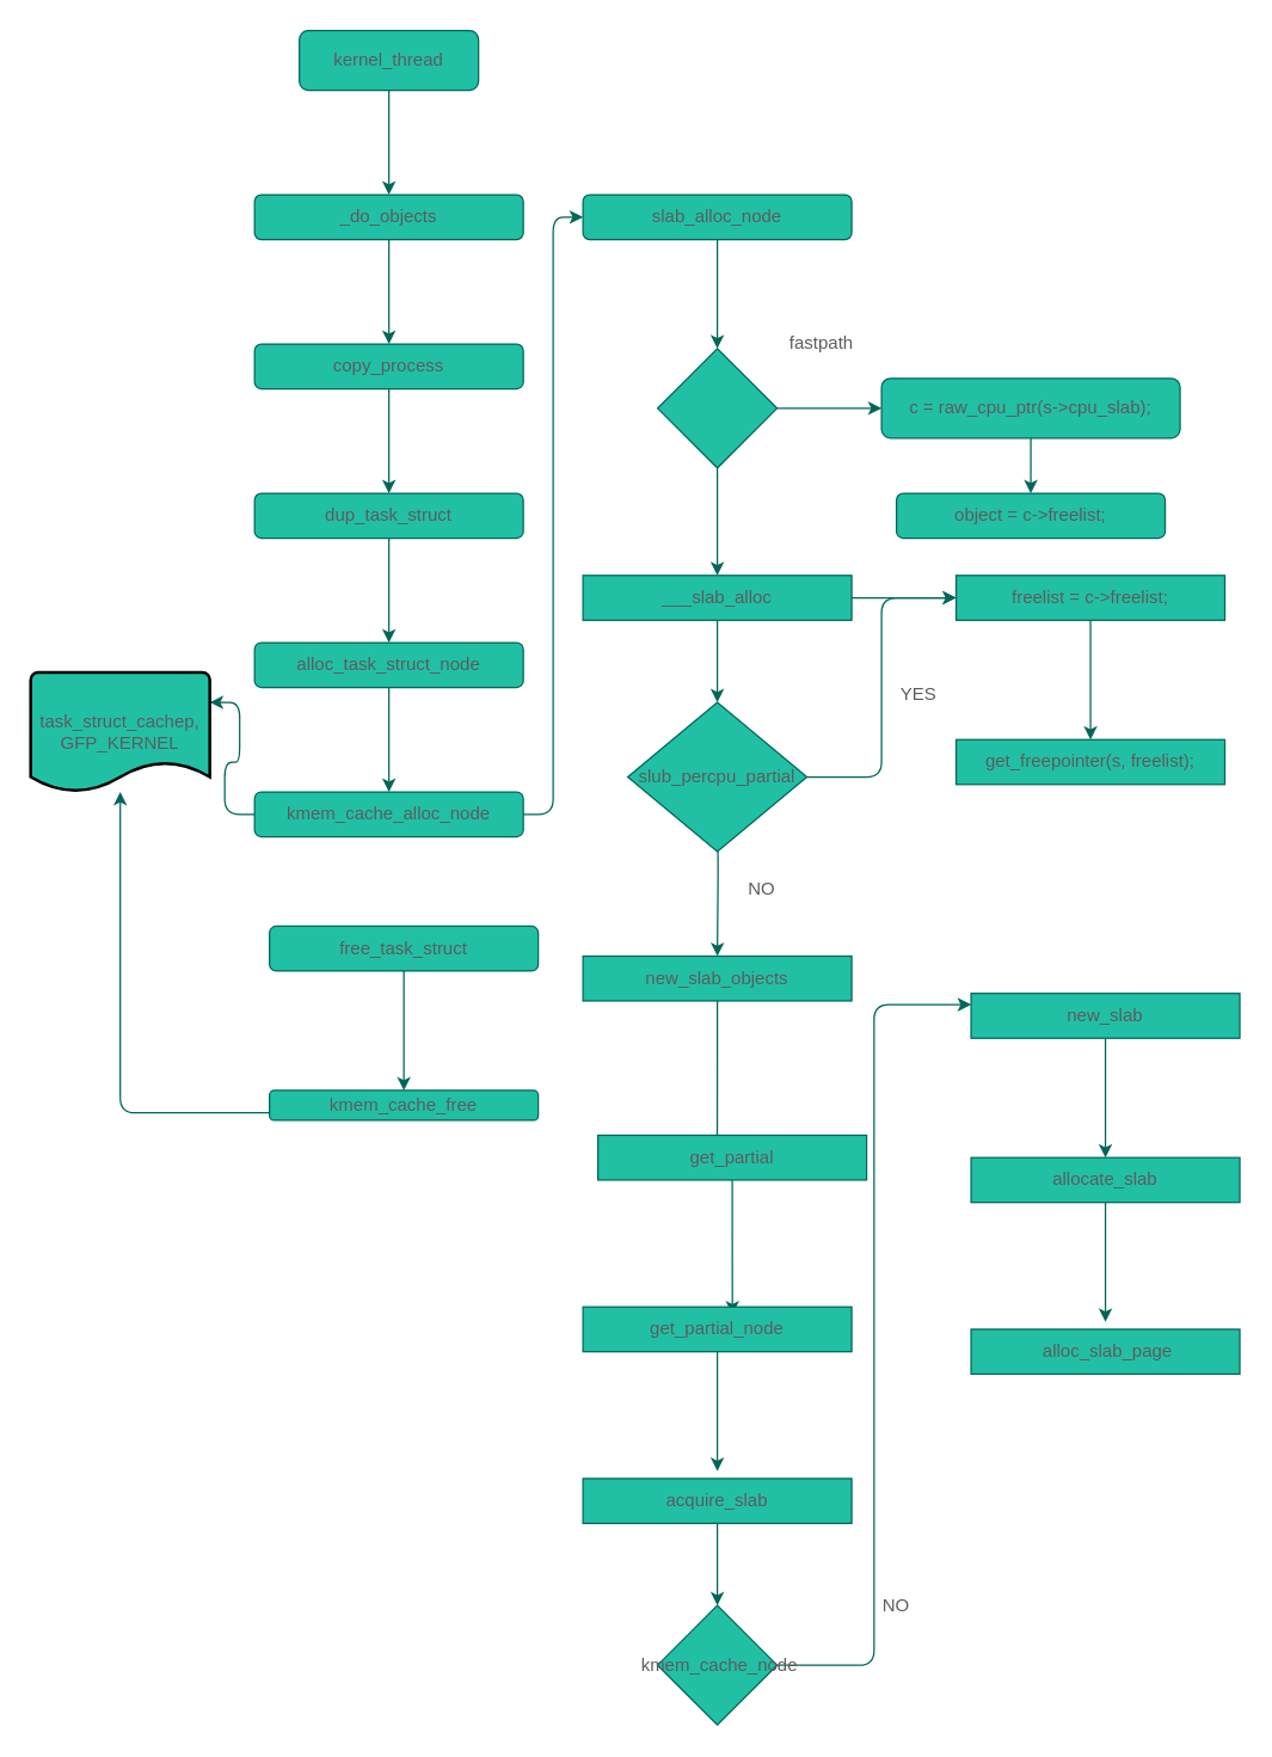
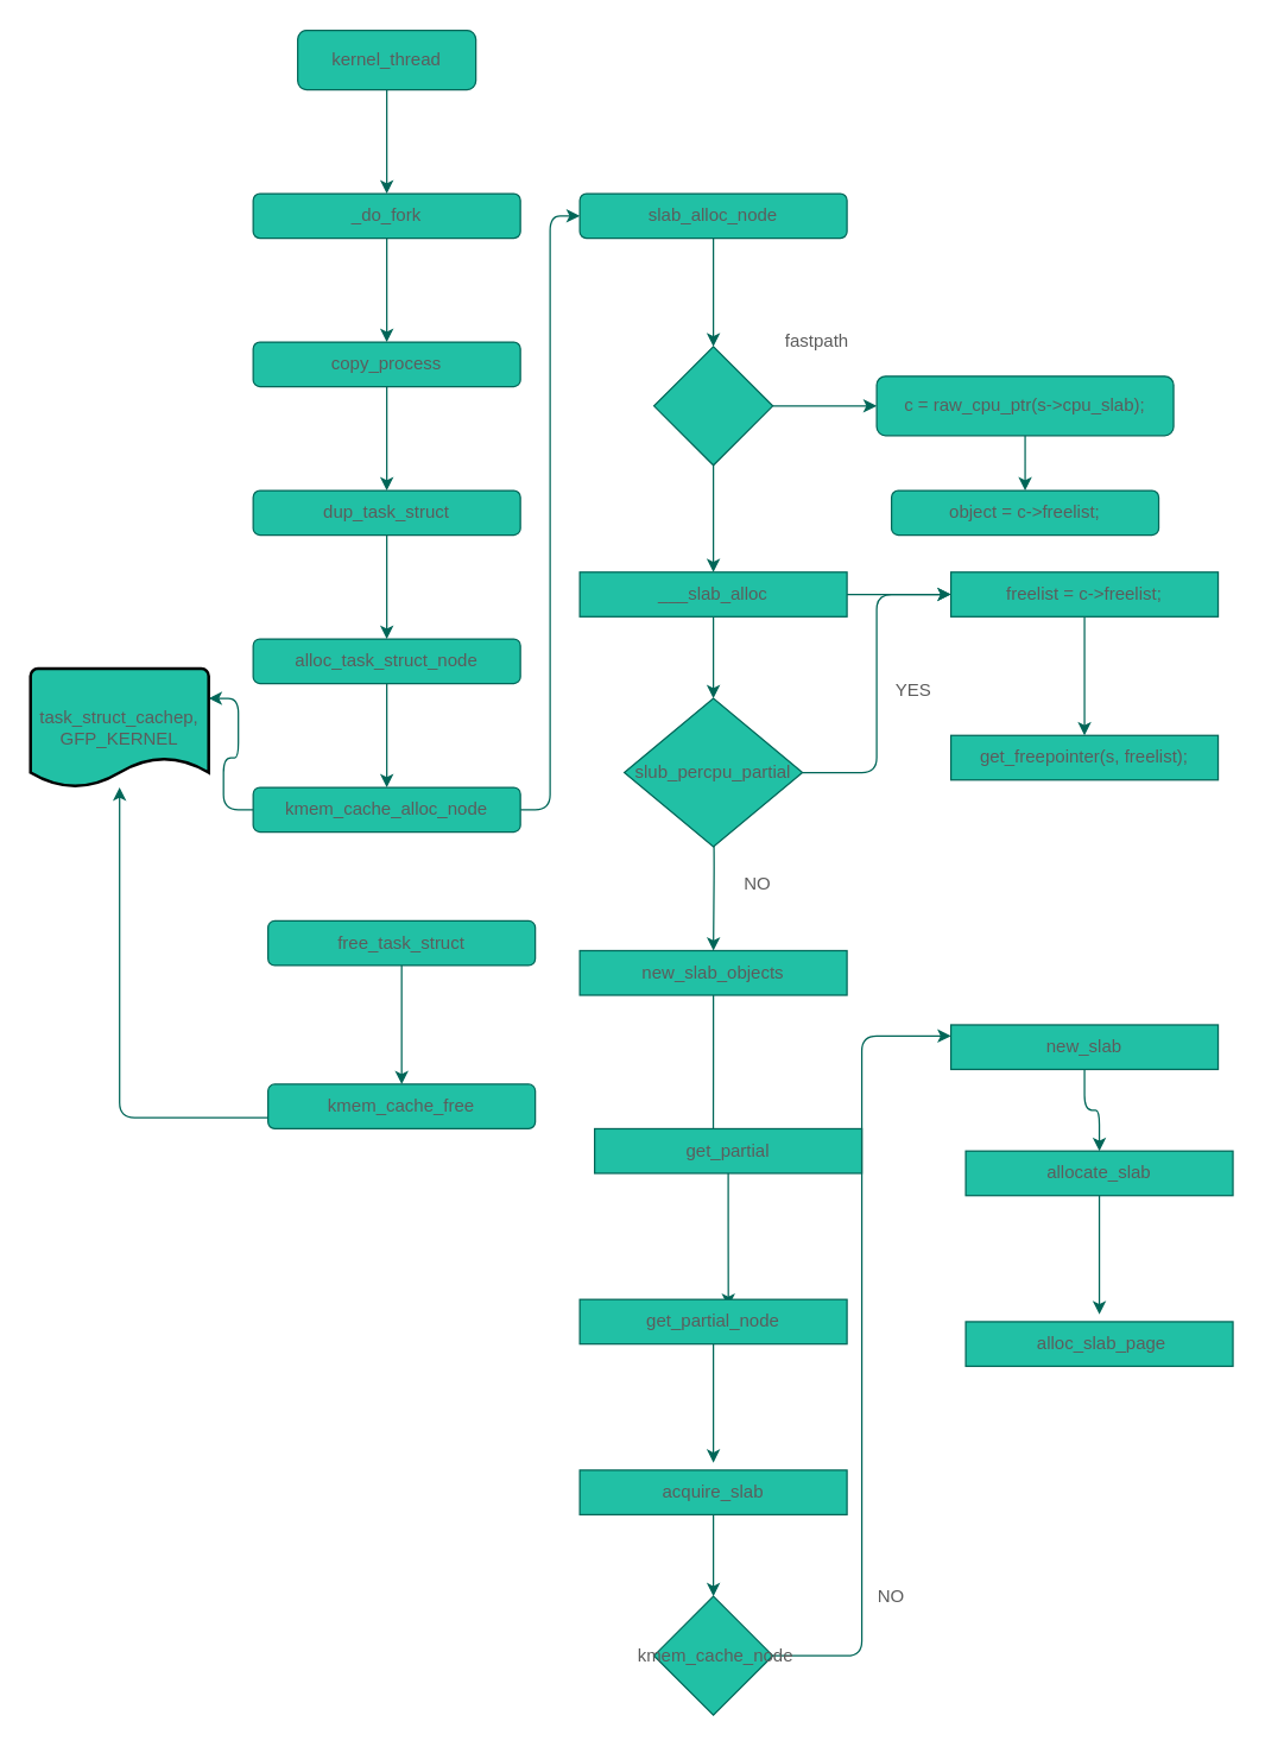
  <mxCell id="0" />
  <mxCell id="1" parent="0" />
  <mxCell id="2" value="" style="edgeStyle=orthogonalEdgeStyle;rounded=0;orthogonalLoop=1;jettySize=auto;html=1;strokeColor=#006658;fontColor=#5C5C5C;" edge="1" parent="1" source="3" target="5"><mxGeometry relative="1" as="geometry" /></mxCell>
  <mxCell id="3" value="kernel_thread" style="rounded=1;whiteSpace=wrap;html=1;fontSize=12;glass=0;strokeWidth=1;shadow=0;fillColor=#21C0A5;strokeColor=#006658;fontColor=#5C5C5C;" parent="1" vertex="1"><mxGeometry x="200" y="20" width="120" height="40" as="geometry" /></mxCell>
  <mxCell id="4" value="" style="edgeStyle=orthogonalEdgeStyle;rounded=0;orthogonalLoop=1;jettySize=auto;html=1;strokeColor=#006658;fontColor=#5C5C5C;" edge="1" parent="1" source="5" target="7"><mxGeometry relative="1" as="geometry" /></mxCell>
- <mxCell id="5" value="_do_objects" style="whiteSpace=wrap;html=1;rounded=1;glass=0;strokeWidth=1;shadow=0;fillColor=#21C0A5;strokeColor=#006658;fontColor=#5C5C5C;" vertex="1" parent="1"><mxGeometry x="170" y="130" width="180" height="30" as="geometry" /></mxCell>
+ <mxCell id="5" value="_do_fork" style="whiteSpace=wrap;html=1;rounded=1;glass=0;strokeWidth=1;shadow=0;fillColor=#21C0A5;strokeColor=#006658;fontColor=#5C5C5C;" vertex="1" parent="1"><mxGeometry x="170" y="130" width="180" height="30" as="geometry" /></mxCell>
  <mxCell id="6" value="" style="edgeStyle=orthogonalEdgeStyle;rounded=0;orthogonalLoop=1;jettySize=auto;html=1;strokeColor=#006658;fontColor=#5C5C5C;" edge="1" parent="1" source="7" target="9"><mxGeometry relative="1" as="geometry" /></mxCell>
  <mxCell id="7" value="copy_process" style="whiteSpace=wrap;html=1;rounded=1;glass=0;strokeWidth=1;shadow=0;fillColor=#21C0A5;strokeColor=#006658;fontColor=#5C5C5C;" vertex="1" parent="1"><mxGeometry x="170" y="230" width="180" height="30" as="geometry" /></mxCell>
  <mxCell id="8" value="" style="edgeStyle=orthogonalEdgeStyle;rounded=0;orthogonalLoop=1;jettySize=auto;html=1;strokeColor=#006658;fontColor=#5C5C5C;" edge="1" parent="1" source="9" target="11"><mxGeometry relative="1" as="geometry" /></mxCell>
  <mxCell id="9" value="dup_task_struct" style="whiteSpace=wrap;html=1;rounded=1;glass=0;strokeWidth=1;shadow=0;fillColor=#21C0A5;strokeColor=#006658;fontColor=#5C5C5C;" vertex="1" parent="1"><mxGeometry x="170" y="330" width="180" height="30" as="geometry" /></mxCell>
  <mxCell id="10" value="" style="edgeStyle=orthogonalEdgeStyle;curved=0;rounded=1;sketch=0;orthogonalLoop=1;jettySize=auto;html=1;fontColor=#5C5C5C;strokeColor=#006658;fillColor=#21C0A5;" edge="1" parent="1" source="11" target="14"><mxGeometry relative="1" as="geometry" /></mxCell>
  <mxCell id="11" value="alloc_task_struct_node" style="whiteSpace=wrap;html=1;rounded=1;glass=0;strokeWidth=1;shadow=0;fillColor=#21C0A5;strokeColor=#006658;fontColor=#5C5C5C;" vertex="1" parent="1"><mxGeometry x="170" y="430" width="180" height="30" as="geometry" /></mxCell>
  <mxCell id="12" style="edgeStyle=orthogonalEdgeStyle;curved=0;rounded=1;sketch=0;orthogonalLoop=1;jettySize=auto;html=1;exitX=0;exitY=0.5;exitDx=0;exitDy=0;fontColor=#5C5C5C;strokeColor=#006658;fillColor=#21C0A5;entryX=1;entryY=0.25;entryDx=0;entryDy=0;entryPerimeter=0;" edge="1" parent="1" source="14" target="15"><mxGeometry relative="1" as="geometry"><mxPoint x="150" y="470" as="targetPoint" /></mxGeometry></mxCell>
  <mxCell id="13" value="" style="edgeStyle=orthogonalEdgeStyle;curved=0;rounded=1;sketch=0;orthogonalLoop=1;jettySize=auto;html=1;fontColor=#5C5C5C;strokeColor=#006658;fillColor=#21C0A5;entryX=0;entryY=0.5;entryDx=0;entryDy=0;" edge="1" parent="1" source="14" target="21"><mxGeometry relative="1" as="geometry" /></mxCell>
  <mxCell id="14" value="kmem_cache_alloc_node" style="whiteSpace=wrap;html=1;fillColor=#21C0A5;strokeColor=#006658;fontColor=#5C5C5C;rounded=1;glass=0;strokeWidth=1;shadow=0;" vertex="1" parent="1"><mxGeometry x="170" y="530" width="180" height="30" as="geometry" /></mxCell>
  <mxCell id="15" value="task_struct_cachep, GFP_KERNEL" style="strokeWidth=2;html=1;shape=mxgraph.flowchart.document2;whiteSpace=wrap;size=0.25;rounded=0;sketch=0;fontColor=#5C5C5C;fillColor=#21C0A5;" vertex="1" parent="1"><mxGeometry x="20" y="450" width="120" height="80" as="geometry" /></mxCell>
  <mxCell id="16" style="edgeStyle=orthogonalEdgeStyle;curved=0;rounded=1;sketch=0;orthogonalLoop=1;jettySize=auto;html=1;exitX=0;exitY=0.75;exitDx=0;exitDy=0;fontColor=#5C5C5C;strokeColor=#006658;fillColor=#21C0A5;" edge="1" parent="1" source="19" target="15"><mxGeometry relative="1" as="geometry" /></mxCell>
  <mxCell id="17" value="" style="edgeStyle=orthogonalEdgeStyle;curved=0;rounded=1;sketch=0;orthogonalLoop=1;jettySize=auto;html=1;fontColor=#5C5C5C;strokeColor=#006658;fillColor=#21C0A5;" edge="1" parent="1" source="18" target="19"><mxGeometry relative="1" as="geometry" /></mxCell>
  <mxCell id="18" value="free_task_struct" style="whiteSpace=wrap;html=1;rounded=1;glass=0;strokeWidth=1;shadow=0;fillColor=#21C0A5;strokeColor=#006658;fontColor=#5C5C5C;" vertex="1" parent="1"><mxGeometry x="180" y="620" width="180" height="30" as="geometry" /></mxCell>
- <mxCell id="19" value="kmem_cache_free" style="whiteSpace=wrap;html=1;rounded=1;glass=0;strokeWidth=1;shadow=0;fillColor=#21C0A5;strokeColor=#006658;fontColor=#5C5C5C;" vertex="1" parent="1"><mxGeometry x="180" y="730" width="180" height="20" as="geometry" /></mxCell>
+ <mxCell id="19" value="kmem_cache_free" style="whiteSpace=wrap;html=1;rounded=1;glass=0;strokeWidth=1;shadow=0;fillColor=#21C0A5;strokeColor=#006658;fontColor=#5C5C5C;" vertex="1" parent="1"><mxGeometry x="180" y="730" width="180" height="30" as="geometry" /></mxCell>
  <mxCell id="20" value="" style="edgeStyle=orthogonalEdgeStyle;curved=0;rounded=1;sketch=0;orthogonalLoop=1;jettySize=auto;html=1;fontColor=#5C5C5C;strokeColor=#006658;fillColor=#21C0A5;" edge="1" parent="1" source="21" target="24"><mxGeometry relative="1" as="geometry" /></mxCell>
  <mxCell id="21" value="slab_alloc_node" style="whiteSpace=wrap;html=1;fillColor=#21C0A5;strokeColor=#006658;fontColor=#5C5C5C;rounded=1;glass=0;strokeWidth=1;shadow=0;" vertex="1" parent="1"><mxGeometry x="390" y="130" width="180" height="30" as="geometry" /></mxCell>
  <mxCell id="22" value="" style="edgeStyle=orthogonalEdgeStyle;curved=0;rounded=1;sketch=0;orthogonalLoop=1;jettySize=auto;html=1;fontColor=#5C5C5C;strokeColor=#006658;fillColor=#21C0A5;" edge="1" parent="1" source="24" target="26"><mxGeometry relative="1" as="geometry" /></mxCell>
  <mxCell id="23" value="" style="edgeStyle=orthogonalEdgeStyle;curved=0;rounded=1;sketch=0;orthogonalLoop=1;jettySize=auto;html=1;fontColor=#5C5C5C;strokeColor=#006658;fillColor=#21C0A5;" edge="1" parent="1" source="24" target="29"><mxGeometry relative="1" as="geometry" /></mxCell>
  <mxCell id="24" value="" style="rhombus;whiteSpace=wrap;html=1;fillColor=#21C0A5;strokeColor=#006658;fontColor=#5C5C5C;rounded=1;glass=0;strokeWidth=1;shadow=0;arcSize=0;" vertex="1" parent="1"><mxGeometry x="440" y="233" width="80" height="80" as="geometry" /></mxCell>
  <mxCell id="25" value="" style="edgeStyle=orthogonalEdgeStyle;curved=0;rounded=1;sketch=0;orthogonalLoop=1;jettySize=auto;html=1;fontColor=#5C5C5C;strokeColor=#006658;fillColor=#21C0A5;" edge="1" parent="1" source="26" target="44"><mxGeometry relative="1" as="geometry" /></mxCell>
  <mxCell id="26" value="&lt;div&gt;c = raw_cpu_ptr(s-&amp;gt;cpu_slab);&lt;br&gt;&lt;/div&gt;" style="whiteSpace=wrap;html=1;fillColor=#21C0A5;strokeColor=#006658;fontColor=#5C5C5C;rounded=1;glass=0;strokeWidth=1;shadow=0;" vertex="1" parent="1"><mxGeometry x="590" y="253" width="200" height="40" as="geometry" /></mxCell>
  <mxCell id="27" value="" style="edgeStyle=orthogonalEdgeStyle;curved=0;rounded=1;sketch=0;orthogonalLoop=1;jettySize=auto;html=1;fontColor=#5C5C5C;strokeColor=#006658;fillColor=#21C0A5;" edge="1" parent="1" source="29" target="46"><mxGeometry relative="1" as="geometry" /></mxCell>
  <mxCell id="28" value="" style="edgeStyle=orthogonalEdgeStyle;curved=0;rounded=1;sketch=0;orthogonalLoop=1;jettySize=auto;html=1;fontColor=#5C5C5C;strokeColor=#006658;fillColor=#21C0A5;" edge="1" parent="1" source="29" target="50"><mxGeometry relative="1" as="geometry" /></mxCell>
  <mxCell id="29" value="___slab_alloc" style="whiteSpace=wrap;html=1;fillColor=#21C0A5;strokeColor=#006658;fontColor=#5C5C5C;rounded=1;glass=0;strokeWidth=1;shadow=0;arcSize=0;" vertex="1" parent="1"><mxGeometry x="390" y="385" width="180" height="30" as="geometry" /></mxCell>
  <mxCell id="30" value="fastpath" style="text;html=1;strokeColor=none;fillColor=none;align=center;verticalAlign=middle;whiteSpace=wrap;rounded=0;sketch=0;fontColor=#5C5C5C;" vertex="1" parent="1"><mxGeometry x="520" y="215" width="60" height="30" as="geometry" /></mxCell>
  <mxCell id="31" style="edgeStyle=orthogonalEdgeStyle;curved=0;rounded=1;sketch=0;orthogonalLoop=1;jettySize=auto;html=1;exitX=0.5;exitY=1;exitDx=0;exitDy=0;entryX=0.444;entryY=0.333;entryDx=0;entryDy=0;entryPerimeter=0;fontColor=#5C5C5C;strokeColor=#006658;fillColor=#21C0A5;" edge="1" parent="1" source="32" target="34"><mxGeometry relative="1" as="geometry" /></mxCell>
  <mxCell id="32" value="new_slab_objects" style="whiteSpace=wrap;html=1;fillColor=#21C0A5;strokeColor=#006658;fontColor=#5C5C5C;rounded=1;glass=0;strokeWidth=1;shadow=0;arcSize=0;" vertex="1" parent="1"><mxGeometry x="390" y="640" width="180" height="30" as="geometry" /></mxCell>
  <mxCell id="33" style="edgeStyle=orthogonalEdgeStyle;curved=0;rounded=1;sketch=0;orthogonalLoop=1;jettySize=auto;html=1;exitX=0.5;exitY=1;exitDx=0;exitDy=0;entryX=0.556;entryY=0.167;entryDx=0;entryDy=0;entryPerimeter=0;fontColor=#5C5C5C;strokeColor=#006658;fillColor=#21C0A5;" edge="1" parent="1" source="34" target="36"><mxGeometry relative="1" as="geometry" /></mxCell>
  <mxCell id="34" value="get_partial" style="whiteSpace=wrap;html=1;fillColor=#21C0A5;strokeColor=#006658;fontColor=#5C5C5C;rounded=1;glass=0;strokeWidth=1;shadow=0;arcSize=0;" vertex="1" parent="1"><mxGeometry x="400" y="760" width="180" height="30" as="geometry" /></mxCell>
  <mxCell id="35" value="" style="edgeStyle=orthogonalEdgeStyle;curved=0;rounded=1;sketch=0;orthogonalLoop=1;jettySize=auto;html=1;fontColor=#5C5C5C;strokeColor=#006658;fillColor=#21C0A5;" edge="1" parent="1" source="36"><mxGeometry relative="1" as="geometry"><mxPoint x="480" y="985" as="targetPoint" /></mxGeometry></mxCell>
  <mxCell id="36" value="get_partial_node" style="whiteSpace=wrap;html=1;fillColor=#21C0A5;strokeColor=#006658;fontColor=#5C5C5C;rounded=1;glass=0;strokeWidth=1;shadow=0;arcSize=0;" vertex="1" parent="1"><mxGeometry x="390" y="875" width="180" height="30" as="geometry" /></mxCell>
  <mxCell id="37" value="" style="edgeStyle=orthogonalEdgeStyle;curved=0;rounded=1;sketch=0;orthogonalLoop=1;jettySize=auto;html=1;fontColor=#5C5C5C;strokeColor=#006658;fillColor=#21C0A5;" edge="1" parent="1" source="38" target="54"><mxGeometry relative="1" as="geometry" /></mxCell>
  <mxCell id="38" value="acquire_slab" style="whiteSpace=wrap;html=1;fillColor=#21C0A5;strokeColor=#006658;fontColor=#5C5C5C;rounded=1;glass=0;strokeWidth=1;shadow=0;arcSize=0;" vertex="1" parent="1"><mxGeometry x="390" y="990" width="180" height="30" as="geometry" /></mxCell>
  <mxCell id="39" value="" style="edgeStyle=orthogonalEdgeStyle;curved=0;rounded=1;sketch=0;orthogonalLoop=1;jettySize=auto;html=1;fontColor=#5C5C5C;strokeColor=#006658;fillColor=#21C0A5;" edge="1" parent="1" source="40" target="42"><mxGeometry relative="1" as="geometry" /></mxCell>
- <mxCell id="40" value="new_slab" style="whiteSpace=wrap;html=1;fillColor=#21C0A5;strokeColor=#006658;fontColor=#5C5C5C;rounded=1;glass=0;strokeWidth=1;shadow=0;arcSize=0;" vertex="1" parent="1"><mxGeometry x="650" y="665" width="180" height="30" as="geometry" /></mxCell>
+ <mxCell id="40" value="new_slab" style="whiteSpace=wrap;html=1;fillColor=#21C0A5;strokeColor=#006658;fontColor=#5C5C5C;rounded=1;glass=0;strokeWidth=1;shadow=0;arcSize=0;" vertex="1" parent="1"><mxGeometry x="640" y="690" width="180" height="30" as="geometry" /></mxCell>
  <mxCell id="41" value="" style="edgeStyle=orthogonalEdgeStyle;curved=0;rounded=1;sketch=0;orthogonalLoop=1;jettySize=auto;html=1;fontColor=#5C5C5C;strokeColor=#006658;fillColor=#21C0A5;" edge="1" parent="1" source="42"><mxGeometry relative="1" as="geometry"><mxPoint x="740" y="885" as="targetPoint" /></mxGeometry></mxCell>
  <mxCell id="42" value="allocate_slab" style="whiteSpace=wrap;html=1;fillColor=#21C0A5;strokeColor=#006658;fontColor=#5C5C5C;rounded=1;glass=0;strokeWidth=1;shadow=0;arcSize=0;" vertex="1" parent="1"><mxGeometry x="650" y="775" width="180" height="30" as="geometry" /></mxCell>
  <mxCell id="43" value="&amp;nbsp;alloc_slab_page" style="whiteSpace=wrap;html=1;fillColor=#21C0A5;strokeColor=#006658;fontColor=#5C5C5C;rounded=1;glass=0;strokeWidth=1;shadow=0;arcSize=0;" vertex="1" parent="1"><mxGeometry x="650" y="890" width="180" height="30" as="geometry" /></mxCell>
  <mxCell id="44" value="object = c-&amp;gt;freelist;" style="whiteSpace=wrap;html=1;fillColor=#21C0A5;strokeColor=#006658;fontColor=#5C5C5C;rounded=1;glass=0;strokeWidth=1;shadow=0;" vertex="1" parent="1"><mxGeometry x="600" y="330" width="180" height="30" as="geometry" /></mxCell>
  <mxCell id="45" value="" style="edgeStyle=orthogonalEdgeStyle;curved=0;rounded=1;sketch=0;orthogonalLoop=1;jettySize=auto;html=1;fontColor=#5C5C5C;strokeColor=#006658;fillColor=#21C0A5;" edge="1" parent="1" source="46" target="47"><mxGeometry relative="1" as="geometry" /></mxCell>
  <mxCell id="46" value="freelist = c-&amp;gt;freelist;" style="whiteSpace=wrap;html=1;fillColor=#21C0A5;strokeColor=#006658;fontColor=#5C5C5C;rounded=1;glass=0;strokeWidth=1;shadow=0;arcSize=0;" vertex="1" parent="1"><mxGeometry x="640" y="385" width="180" height="30" as="geometry" /></mxCell>
  <mxCell id="47" value="get_freepointer(s, freelist);" style="whiteSpace=wrap;html=1;fillColor=#21C0A5;strokeColor=#006658;fontColor=#5C5C5C;rounded=1;glass=0;strokeWidth=1;shadow=0;arcSize=0;" vertex="1" parent="1"><mxGeometry x="640" y="495" width="180" height="30" as="geometry" /></mxCell>
  <mxCell id="48" style="edgeStyle=orthogonalEdgeStyle;curved=0;rounded=1;sketch=0;orthogonalLoop=1;jettySize=auto;html=1;exitX=1;exitY=0.5;exitDx=0;exitDy=0;entryX=0;entryY=0.5;entryDx=0;entryDy=0;fontColor=#5C5C5C;strokeColor=#006658;fillColor=#21C0A5;" edge="1" parent="1" source="50" target="46"><mxGeometry relative="1" as="geometry"><mxPoint x="570" y="510" as="sourcePoint" /></mxGeometry></mxCell>
  <mxCell id="49" style="edgeStyle=orthogonalEdgeStyle;curved=0;rounded=1;sketch=0;orthogonalLoop=1;jettySize=auto;html=1;exitX=0.5;exitY=1;exitDx=0;exitDy=0;entryX=0.5;entryY=0;entryDx=0;entryDy=0;fontColor=#5C5C5C;strokeColor=#006658;fillColor=#21C0A5;" edge="1" parent="1" target="32"><mxGeometry relative="1" as="geometry"><mxPoint x="480" y="525" as="sourcePoint" /></mxGeometry></mxCell>
  <mxCell id="50" value="slub_percpu_partial" style="rhombus;whiteSpace=wrap;html=1;fillColor=#21C0A5;strokeColor=#006658;fontColor=#5C5C5C;rounded=1;glass=0;strokeWidth=1;shadow=0;arcSize=0;" vertex="1" parent="1"><mxGeometry x="420" y="470" width="120" height="100" as="geometry" /></mxCell>
  <mxCell id="51" value="YES" style="text;html=1;strokeColor=none;fillColor=none;align=center;verticalAlign=middle;whiteSpace=wrap;rounded=0;sketch=0;fontColor=#5C5C5C;" vertex="1" parent="1"><mxGeometry x="585" y="450" width="60" height="30" as="geometry" /></mxCell>
  <mxCell id="52" value="NO" style="text;html=1;strokeColor=none;fillColor=none;align=center;verticalAlign=middle;whiteSpace=wrap;rounded=0;sketch=0;fontColor=#5C5C5C;" vertex="1" parent="1"><mxGeometry x="480" y="580" width="60" height="30" as="geometry" /></mxCell>
  <mxCell id="53" style="edgeStyle=orthogonalEdgeStyle;curved=0;rounded=1;sketch=0;orthogonalLoop=1;jettySize=auto;html=1;exitX=1;exitY=0.5;exitDx=0;exitDy=0;entryX=0;entryY=0.25;entryDx=0;entryDy=0;fontColor=#5C5C5C;strokeColor=#006658;fillColor=#21C0A5;" edge="1" parent="1" source="54" target="40"><mxGeometry relative="1" as="geometry" /></mxCell>
  <mxCell id="54" value="&amp;nbsp;kmem_cache_node" style="rhombus;whiteSpace=wrap;html=1;fillColor=#21C0A5;strokeColor=#006658;fontColor=#5C5C5C;rounded=1;glass=0;strokeWidth=1;shadow=0;arcSize=0;" vertex="1" parent="1"><mxGeometry x="440" y="1075" width="80" height="80" as="geometry" /></mxCell>
  <mxCell id="55" value="NO" style="text;html=1;strokeColor=none;fillColor=none;align=center;verticalAlign=middle;whiteSpace=wrap;rounded=0;sketch=0;fontColor=#5C5C5C;" vertex="1" parent="1"><mxGeometry x="570" y="1060" width="60" height="30" as="geometry" /></mxCell>
